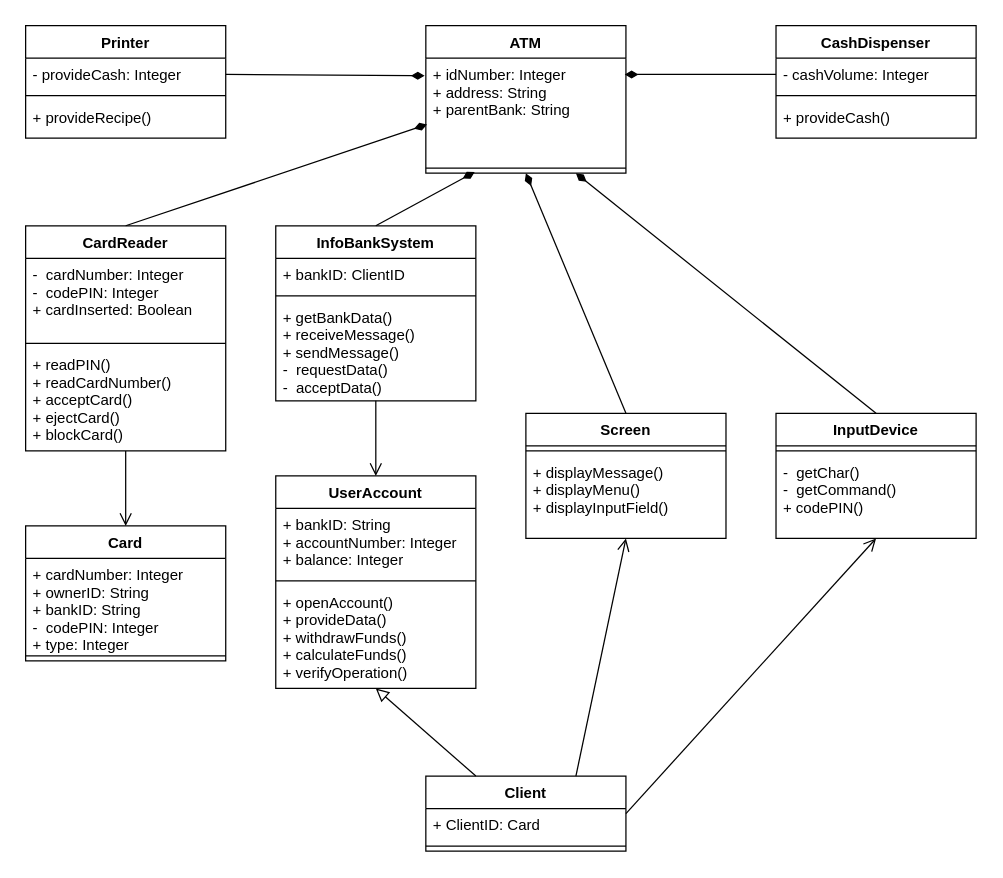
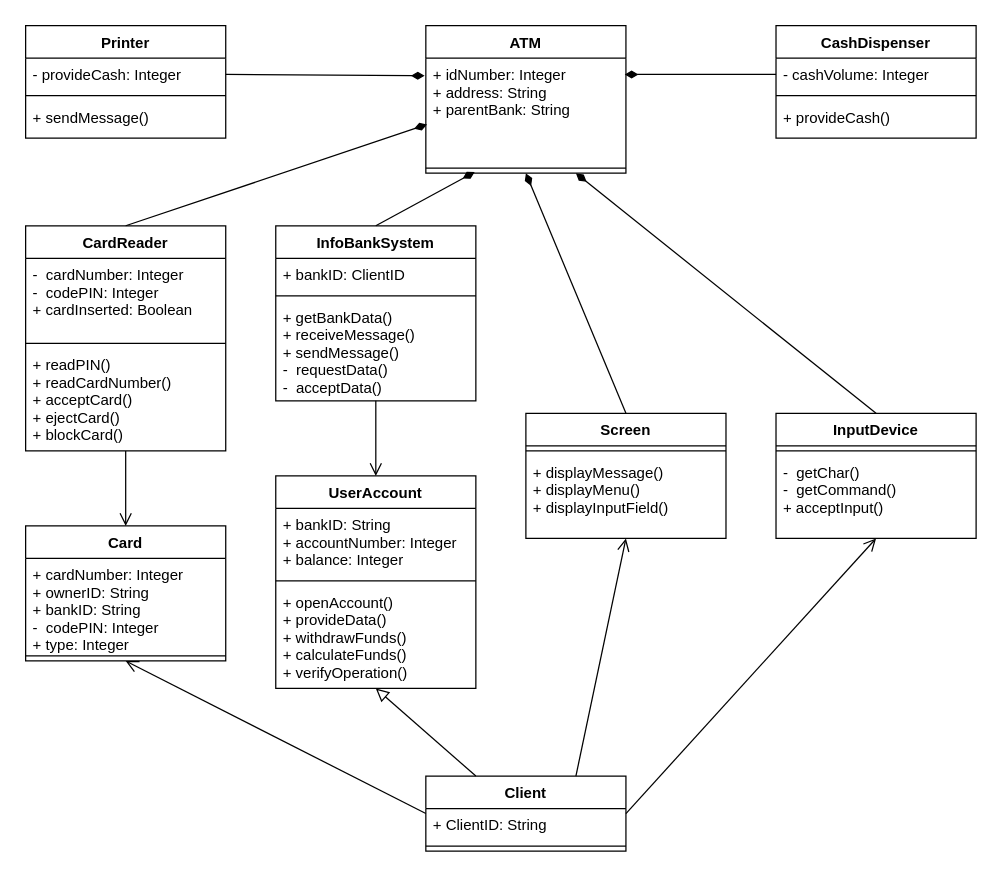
  <mxCell id="0" />
  <mxCell id="1" parent="0" />
  <mxCell id="2" value="ATM" style="swimlane;fontStyle=1;align=center;verticalAlign=top;childLayout=stackLayout;horizontal=1;startSize=26;horizontalStack=0;resizeParent=1;resizeParentMax=0;resizeLast=0;collapsible=1;marginBottom=0;" vertex="1" parent="1"><mxGeometry x="340" y="20" width="160" height="118" as="geometry" /></mxCell>
  <mxCell id="3" value="+ idNumber: Integer&#10;+ address: String&#10;+ parentBank: String&#10;" style="text;strokeColor=none;fillColor=none;align=left;verticalAlign=top;spacingLeft=4;spacingRight=4;overflow=hidden;rotatable=0;points=[[0,0.5],[1,0.5]];portConstraint=eastwest;" vertex="1" parent="2"><mxGeometry y="26" width="160" height="84" as="geometry" /></mxCell>
  <mxCell id="4" value="" style="line;strokeWidth=1;fillColor=none;align=left;verticalAlign=middle;spacingTop=-1;spacingLeft=3;spacingRight=3;rotatable=0;labelPosition=right;points=[];portConstraint=eastwest;" vertex="1" parent="2"><mxGeometry y="110" width="160" height="8" as="geometry" /></mxCell>
  <mxCell id="5" value="CardReader" style="swimlane;fontStyle=1;align=center;verticalAlign=top;childLayout=stackLayout;horizontal=1;startSize=26;horizontalStack=0;resizeParent=1;resizeParentMax=0;resizeLast=0;collapsible=1;marginBottom=0;" vertex="1" parent="1"><mxGeometry x="20" y="180" width="160" height="180" as="geometry" /></mxCell>
  <mxCell id="6" value="-  cardNumber: Integer&#10;-  codePIN: Integer&#10;+ cardInserted: Boolean&#10;" style="text;strokeColor=none;fillColor=none;align=left;verticalAlign=top;spacingLeft=4;spacingRight=4;overflow=hidden;rotatable=0;points=[[0,0.5],[1,0.5]];portConstraint=eastwest;" vertex="1" parent="5"><mxGeometry y="26" width="160" height="64" as="geometry" /></mxCell>
  <mxCell id="7" value="" style="line;strokeWidth=1;fillColor=none;align=left;verticalAlign=middle;spacingTop=-1;spacingLeft=3;spacingRight=3;rotatable=0;labelPosition=right;points=[];portConstraint=eastwest;" vertex="1" parent="5"><mxGeometry y="90" width="160" height="8" as="geometry" /></mxCell>
  <mxCell id="8" value="+ readPIN()&#10;+ readCardNumber()&#10;+ acceptCard()&#10;+ ejectCard()&#10;+ blockCard()&#10;&#10;" style="text;strokeColor=none;fillColor=none;align=left;verticalAlign=top;spacingLeft=4;spacingRight=4;overflow=hidden;rotatable=0;points=[[0,0.5],[1,0.5]];portConstraint=eastwest;" vertex="1" parent="5"><mxGeometry y="98" width="160" height="82" as="geometry" /></mxCell>
  <mxCell id="9" value="CashDispenser" style="swimlane;fontStyle=1;align=center;verticalAlign=top;childLayout=stackLayout;horizontal=1;startSize=26;horizontalStack=0;resizeParent=1;resizeParentMax=0;resizeLast=0;collapsible=1;marginBottom=0;" vertex="1" parent="1"><mxGeometry x="620" y="20" width="160" height="90" as="geometry" /></mxCell>
  <mxCell id="10" value="- cashVolume: Integer" style="text;strokeColor=none;fillColor=none;align=left;verticalAlign=top;spacingLeft=4;spacingRight=4;overflow=hidden;rotatable=0;points=[[0,0.5],[1,0.5]];portConstraint=eastwest;" vertex="1" parent="9"><mxGeometry y="26" width="160" height="26" as="geometry" /></mxCell>
  <mxCell id="11" value="" style="line;strokeWidth=1;fillColor=none;align=left;verticalAlign=middle;spacingTop=-1;spacingLeft=3;spacingRight=3;rotatable=0;labelPosition=right;points=[];portConstraint=eastwest;" vertex="1" parent="9"><mxGeometry y="52" width="160" height="8" as="geometry" /></mxCell>
  <mxCell id="12" value="+ provideCash()" style="text;strokeColor=none;fillColor=none;align=left;verticalAlign=top;spacingLeft=4;spacingRight=4;overflow=hidden;rotatable=0;points=[[0,0.5],[1,0.5]];portConstraint=eastwest;" vertex="1" parent="9"><mxGeometry y="60" width="160" height="30" as="geometry" /></mxCell>
  <mxCell id="13" style="edgeStyle=orthogonalEdgeStyle;rounded=0;orthogonalLoop=1;jettySize=auto;html=1;exitX=0.5;exitY=1;exitDx=0;exitDy=0;entryX=0.5;entryY=1;entryDx=0;entryDy=0;entryPerimeter=0;" edge="1" parent="9" source="9" target="12"><mxGeometry relative="1" as="geometry" /></mxCell>
  <mxCell id="14" value="Printer" style="swimlane;fontStyle=1;align=center;verticalAlign=top;childLayout=stackLayout;horizontal=1;startSize=26;horizontalStack=0;resizeParent=1;resizeParentMax=0;resizeLast=0;collapsible=1;marginBottom=0;" vertex="1" parent="1"><mxGeometry x="20" y="20" width="160" height="90" as="geometry" /></mxCell>
  <mxCell id="15" value="- provideCash: Integer" style="text;strokeColor=none;fillColor=none;align=left;verticalAlign=top;spacingLeft=4;spacingRight=4;overflow=hidden;rotatable=0;points=[[0,0.5],[1,0.5]];portConstraint=eastwest;" vertex="1" parent="14"><mxGeometry y="26" width="160" height="26" as="geometry" /></mxCell>
  <mxCell id="16" value="" style="line;strokeWidth=1;fillColor=none;align=left;verticalAlign=middle;spacingTop=-1;spacingLeft=3;spacingRight=3;rotatable=0;labelPosition=right;points=[];portConstraint=eastwest;" vertex="1" parent="14"><mxGeometry y="52" width="160" height="8" as="geometry" /></mxCell>
- <mxCell id="17" value="+ provideRecipe()" style="text;strokeColor=none;fillColor=none;align=left;verticalAlign=top;spacingLeft=4;spacingRight=4;overflow=hidden;rotatable=0;points=[[0,0.5],[1,0.5]];portConstraint=eastwest;" vertex="1" parent="14"><mxGeometry y="60" width="160" height="30" as="geometry" /></mxCell>
+ <mxCell id="17" value="+ sendMessage()" style="text;strokeColor=none;fillColor=none;align=left;verticalAlign=top;spacingLeft=4;spacingRight=4;overflow=hidden;rotatable=0;points=[[0,0.5],[1,0.5]];portConstraint=eastwest;" vertex="1" parent="14"><mxGeometry y="60" width="160" height="30" as="geometry" /></mxCell>
  <mxCell id="18" value="Screen" style="swimlane;fontStyle=1;align=center;verticalAlign=top;childLayout=stackLayout;horizontal=1;startSize=26;horizontalStack=0;resizeParent=1;resizeParentMax=0;resizeLast=0;collapsible=1;marginBottom=0;" vertex="1" parent="1"><mxGeometry x="420" y="330" width="160" height="100" as="geometry" /></mxCell>
  <mxCell id="19" value="" style="line;strokeWidth=1;fillColor=none;align=left;verticalAlign=middle;spacingTop=-1;spacingLeft=3;spacingRight=3;rotatable=0;labelPosition=right;points=[];portConstraint=eastwest;" vertex="1" parent="18"><mxGeometry y="26" width="160" height="8" as="geometry" /></mxCell>
  <mxCell id="20" value="+ displayMessage()&#10;+ displayMenu()&#10;+ displayInputField()&#10;&#10;" style="text;strokeColor=none;fillColor=none;align=left;verticalAlign=top;spacingLeft=4;spacingRight=4;overflow=hidden;rotatable=0;points=[[0,0.5],[1,0.5]];portConstraint=eastwest;" vertex="1" parent="18"><mxGeometry y="34" width="160" height="66" as="geometry" /></mxCell>
  <mxCell id="21" value="InputDevice" style="swimlane;fontStyle=1;align=center;verticalAlign=top;childLayout=stackLayout;horizontal=1;startSize=26;horizontalStack=0;resizeParent=1;resizeParentMax=0;resizeLast=0;collapsible=1;marginBottom=0;" vertex="1" parent="1"><mxGeometry x="620" y="330" width="160" height="100" as="geometry" /></mxCell>
  <mxCell id="22" value="" style="line;strokeWidth=1;fillColor=none;align=left;verticalAlign=middle;spacingTop=-1;spacingLeft=3;spacingRight=3;rotatable=0;labelPosition=right;points=[];portConstraint=eastwest;" vertex="1" parent="21"><mxGeometry y="26" width="160" height="8" as="geometry" /></mxCell>
- <mxCell id="23" value="-  getChar()&#10;-  getCommand()&#10;+ codePIN()&#10;" style="text;strokeColor=none;fillColor=none;align=left;verticalAlign=top;spacingLeft=4;spacingRight=4;overflow=hidden;rotatable=0;points=[[0,0.5],[1,0.5]];portConstraint=eastwest;" vertex="1" parent="21"><mxGeometry y="34" width="160" height="66" as="geometry" /></mxCell>
+ <mxCell id="23" value="-  getChar()&#10;-  getCommand()&#10;+ acceptInput()&#10;" style="text;strokeColor=none;fillColor=none;align=left;verticalAlign=top;spacingLeft=4;spacingRight=4;overflow=hidden;rotatable=0;points=[[0,0.5],[1,0.5]];portConstraint=eastwest;" vertex="1" parent="21"><mxGeometry y="34" width="160" height="66" as="geometry" /></mxCell>
  <mxCell id="24" value="InfoBankSystem" style="swimlane;fontStyle=1;align=center;verticalAlign=top;childLayout=stackLayout;horizontal=1;startSize=26;horizontalStack=0;resizeParent=1;resizeParentMax=0;resizeLast=0;collapsible=1;marginBottom=0;" vertex="1" parent="1"><mxGeometry x="220" y="180" width="160" height="140" as="geometry" /></mxCell>
  <mxCell id="25" value="+ bankID: ClientID" style="text;strokeColor=none;fillColor=none;align=left;verticalAlign=top;spacingLeft=4;spacingRight=4;overflow=hidden;rotatable=0;points=[[0,0.5],[1,0.5]];portConstraint=eastwest;" vertex="1" parent="24"><mxGeometry y="26" width="160" height="26" as="geometry" /></mxCell>
  <mxCell id="26" value="" style="line;strokeWidth=1;fillColor=none;align=left;verticalAlign=middle;spacingTop=-1;spacingLeft=3;spacingRight=3;rotatable=0;labelPosition=right;points=[];portConstraint=eastwest;" vertex="1" parent="24"><mxGeometry y="52" width="160" height="8" as="geometry" /></mxCell>
  <mxCell id="27" value="+ getBankData()&#10;+ receiveMessage()&#10;+ sendMessage()&#10;-  requestData()&#10;-  acceptData()&#10;" style="text;strokeColor=none;fillColor=none;align=left;verticalAlign=top;spacingLeft=4;spacingRight=4;overflow=hidden;rotatable=0;points=[[0,0.5],[1,0.5]];portConstraint=eastwest;" vertex="1" parent="24"><mxGeometry y="60" width="160" height="80" as="geometry" /></mxCell>
  <mxCell id="28" value="UserAccount" style="swimlane;fontStyle=1;align=center;verticalAlign=top;childLayout=stackLayout;horizontal=1;startSize=26;horizontalStack=0;resizeParent=1;resizeParentMax=0;resizeLast=0;collapsible=1;marginBottom=0;" vertex="1" parent="1"><mxGeometry x="220" y="380" width="160" height="170" as="geometry" /></mxCell>
  <mxCell id="29" value="+ bankID: String&#10;+ accountNumber: Integer&#10;+ balance: Integer&#10;" style="text;strokeColor=none;fillColor=none;align=left;verticalAlign=top;spacingLeft=4;spacingRight=4;overflow=hidden;rotatable=0;points=[[0,0.5],[1,0.5]];portConstraint=eastwest;" vertex="1" parent="28"><mxGeometry y="26" width="160" height="54" as="geometry" /></mxCell>
  <mxCell id="30" value="" style="line;strokeWidth=1;fillColor=none;align=left;verticalAlign=middle;spacingTop=-1;spacingLeft=3;spacingRight=3;rotatable=0;labelPosition=right;points=[];portConstraint=eastwest;" vertex="1" parent="28"><mxGeometry y="80" width="160" height="8" as="geometry" /></mxCell>
  <mxCell id="31" value="+ openAccount()&#10;+ provideData()&#10;+ withdrawFunds()&#10;+ calculateFunds()&#10;+ verifyOperation()&#10;&#10;&#10;" style="text;strokeColor=none;fillColor=none;align=left;verticalAlign=top;spacingLeft=4;spacingRight=4;overflow=hidden;rotatable=0;points=[[0,0.5],[1,0.5]];portConstraint=eastwest;" vertex="1" parent="28"><mxGeometry y="88" width="160" height="82" as="geometry" /></mxCell>
  <mxCell id="32" value="Card" style="swimlane;fontStyle=1;align=center;verticalAlign=top;childLayout=stackLayout;horizontal=1;startSize=26;horizontalStack=0;resizeParent=1;resizeParentMax=0;resizeLast=0;collapsible=1;marginBottom=0;" vertex="1" parent="1"><mxGeometry x="20" y="420" width="160" height="108" as="geometry" /></mxCell>
  <mxCell id="33" value="+ cardNumber: Integer&#10;+ ownerID: String&#10;+ bankID: String&#10;-  codePIN: Integer&#10;+ type: Integer&#10;&#10;" style="text;strokeColor=none;fillColor=none;align=left;verticalAlign=top;spacingLeft=4;spacingRight=4;overflow=hidden;rotatable=0;points=[[0,0.5],[1,0.5]];portConstraint=eastwest;" vertex="1" parent="32"><mxGeometry y="26" width="160" height="74" as="geometry" /></mxCell>
  <mxCell id="34" value="" style="line;strokeWidth=1;fillColor=none;align=left;verticalAlign=middle;spacingTop=-1;spacingLeft=3;spacingRight=3;rotatable=0;labelPosition=right;points=[];portConstraint=eastwest;" vertex="1" parent="32"><mxGeometry y="100" width="160" height="8" as="geometry" /></mxCell>
  <mxCell id="35" value="Client" style="swimlane;fontStyle=1;align=center;verticalAlign=top;childLayout=stackLayout;horizontal=1;startSize=26;horizontalStack=0;resizeParent=1;resizeParentMax=0;resizeLast=0;collapsible=1;marginBottom=0;" vertex="1" parent="1"><mxGeometry x="340" y="620" width="160" height="60" as="geometry" /></mxCell>
- <mxCell id="36" value="+ ClientID: Card" style="text;strokeColor=none;fillColor=none;align=left;verticalAlign=top;spacingLeft=4;spacingRight=4;overflow=hidden;rotatable=0;points=[[0,0.5],[1,0.5]];portConstraint=eastwest;" vertex="1" parent="35"><mxGeometry y="26" width="160" height="26" as="geometry" /></mxCell>
+ <mxCell id="36" value="+ ClientID: String" style="text;strokeColor=none;fillColor=none;align=left;verticalAlign=top;spacingLeft=4;spacingRight=4;overflow=hidden;rotatable=0;points=[[0,0.5],[1,0.5]];portConstraint=eastwest;" vertex="1" parent="35"><mxGeometry y="26" width="160" height="26" as="geometry" /></mxCell>
  <mxCell id="37" value="" style="line;strokeWidth=1;fillColor=none;align=left;verticalAlign=middle;spacingTop=-1;spacingLeft=3;spacingRight=3;rotatable=0;labelPosition=right;points=[];portConstraint=eastwest;" vertex="1" parent="35"><mxGeometry y="52" width="160" height="8" as="geometry" /></mxCell>
+ <mxCell id="38" value="" style="endArrow=open;startArrow=none;endFill=0;startFill=0;endSize=8;html=1;verticalAlign=bottom;labelBackgroundColor=none;strokeWidth=1;rounded=0;exitX=0;exitY=0.5;exitDx=0;exitDy=0;entryX=0.5;entryY=1;entryDx=0;entryDy=0;" edge="1" parent="1" source="35" target="32"><mxGeometry width="160" relative="1" as="geometry"><mxPoint x="320" y="530" as="sourcePoint" /><mxPoint x="480" y="530" as="targetPoint" /></mxGeometry></mxCell>
  <mxCell id="39" value="" style="endArrow=block;startArrow=none;endFill=0;startFill=0;endSize=8;html=1;verticalAlign=bottom;labelBackgroundColor=none;strokeWidth=1;rounded=0;exitX=0.25;exitY=0;exitDx=0;exitDy=0;entryX=0.5;entryY=1;entryDx=0;entryDy=0;" edge="1" parent="1" source="35" target="28"><mxGeometry width="160" relative="1" as="geometry"><mxPoint x="320" y="530" as="sourcePoint" /><mxPoint x="480" y="530" as="targetPoint" /></mxGeometry></mxCell>
  <mxCell id="40" value="" style="endArrow=none;startArrow=diamondThin;endFill=0;startFill=1;html=1;verticalAlign=bottom;labelBackgroundColor=none;strokeWidth=1;startSize=8;endSize=8;rounded=0;entryX=0.5;entryY=0;entryDx=0;entryDy=0;exitX=0.006;exitY=0.631;exitDx=0;exitDy=0;exitPerimeter=0;" edge="1" parent="1" source="3" target="5"><mxGeometry width="160" relative="1" as="geometry"><mxPoint x="320" y="110" as="sourcePoint" /><mxPoint x="480" y="110" as="targetPoint" /></mxGeometry></mxCell>
  <mxCell id="41" value="" style="endArrow=none;startArrow=diamondThin;endFill=0;startFill=1;html=1;verticalAlign=bottom;labelBackgroundColor=none;strokeWidth=1;startSize=8;endSize=8;rounded=0;entryX=0.5;entryY=0;entryDx=0;entryDy=0;exitX=0.244;exitY=0.875;exitDx=0;exitDy=0;exitPerimeter=0;" edge="1" parent="1" source="4" target="24"><mxGeometry width="160" relative="1" as="geometry"><mxPoint x="320" y="110" as="sourcePoint" /><mxPoint x="480" y="110" as="targetPoint" /></mxGeometry></mxCell>
  <mxCell id="42" value="" style="endArrow=none;startArrow=diamondThin;endFill=0;startFill=1;html=1;verticalAlign=bottom;labelBackgroundColor=none;strokeWidth=1;startSize=8;endSize=8;rounded=0;entryX=0;entryY=0.5;entryDx=0;entryDy=0;exitX=0.994;exitY=0.155;exitDx=0;exitDy=0;exitPerimeter=0;" edge="1" parent="1" source="3" target="10"><mxGeometry width="160" relative="1" as="geometry"><mxPoint x="500" y="100" as="sourcePoint" /><mxPoint x="480" y="110" as="targetPoint" /></mxGeometry></mxCell>
  <mxCell id="43" value="" style="endArrow=none;startArrow=diamondThin;endFill=0;startFill=1;html=1;verticalAlign=bottom;labelBackgroundColor=none;strokeWidth=1;startSize=8;endSize=8;rounded=0;entryX=1;entryY=0.5;entryDx=0;entryDy=0;exitX=-0.006;exitY=0.167;exitDx=0;exitDy=0;exitPerimeter=0;" edge="1" parent="1" source="3" target="15"><mxGeometry width="160" relative="1" as="geometry"><mxPoint x="320" y="110" as="sourcePoint" /><mxPoint x="480" y="110" as="targetPoint" /></mxGeometry></mxCell>
  <mxCell id="44" value="" style="endArrow=none;startArrow=diamondThin;endFill=0;startFill=1;html=1;verticalAlign=bottom;labelBackgroundColor=none;strokeWidth=1;startSize=8;endSize=8;rounded=0;entryX=0.5;entryY=0;entryDx=0;entryDy=0;exitX=0.75;exitY=1;exitDx=0;exitDy=0;" edge="1" parent="1" source="2" target="21"><mxGeometry width="160" relative="1" as="geometry"><mxPoint x="320" y="110" as="sourcePoint" /><mxPoint x="480" y="110" as="targetPoint" /></mxGeometry></mxCell>
  <mxCell id="45" value="" style="endArrow=none;startArrow=diamondThin;endFill=0;startFill=1;html=1;verticalAlign=bottom;labelBackgroundColor=none;strokeWidth=1;startSize=8;endSize=8;rounded=0;entryX=0.5;entryY=0;entryDx=0;entryDy=0;exitX=0.5;exitY=1;exitDx=0;exitDy=0;" edge="1" parent="1" source="2" target="18"><mxGeometry width="160" relative="1" as="geometry"><mxPoint x="320" y="110" as="sourcePoint" /><mxPoint x="480" y="110" as="targetPoint" /></mxGeometry></mxCell>
  <mxCell id="46" value="" style="endArrow=open;startArrow=none;endFill=0;startFill=0;endSize=8;html=1;verticalAlign=bottom;labelBackgroundColor=none;strokeWidth=1;rounded=0;entryX=0.5;entryY=0;entryDx=0;entryDy=0;" edge="1" parent="1" target="32"><mxGeometry width="160" relative="1" as="geometry"><mxPoint x="100" y="360" as="sourcePoint" /><mxPoint x="480" y="350" as="targetPoint" /></mxGeometry></mxCell>
  <mxCell id="47" value="" style="endArrow=open;startArrow=none;endFill=0;startFill=0;endSize=8;html=1;verticalAlign=bottom;labelBackgroundColor=none;strokeWidth=1;rounded=0;exitX=0.5;exitY=1;exitDx=0;exitDy=0;exitPerimeter=0;" edge="1" parent="1" source="27" target="28"><mxGeometry width="160" relative="1" as="geometry"><mxPoint x="320" y="350" as="sourcePoint" /><mxPoint x="480" y="350" as="targetPoint" /></mxGeometry></mxCell>
  <mxCell id="48" value="" style="endArrow=open;startArrow=none;endFill=0;startFill=0;endSize=8;html=1;verticalAlign=bottom;labelBackgroundColor=none;strokeWidth=1;rounded=0;entryX=0.5;entryY=1;entryDx=0;entryDy=0;exitX=0.75;exitY=0;exitDx=0;exitDy=0;" edge="1" parent="1" source="35" target="18"><mxGeometry width="160" relative="1" as="geometry"><mxPoint x="320" y="490" as="sourcePoint" /><mxPoint x="480" y="490" as="targetPoint" /></mxGeometry></mxCell>
  <mxCell id="49" value="" style="endArrow=open;startArrow=none;endFill=0;startFill=0;endSize=8;html=1;verticalAlign=bottom;labelBackgroundColor=none;strokeWidth=1;rounded=0;entryX=0.5;entryY=1;entryDx=0;entryDy=0;exitX=1;exitY=0.5;exitDx=0;exitDy=0;" edge="1" parent="1" source="35" target="21"><mxGeometry width="160" relative="1" as="geometry"><mxPoint x="320" y="490" as="sourcePoint" /><mxPoint x="480" y="490" as="targetPoint" /></mxGeometry></mxCell>
